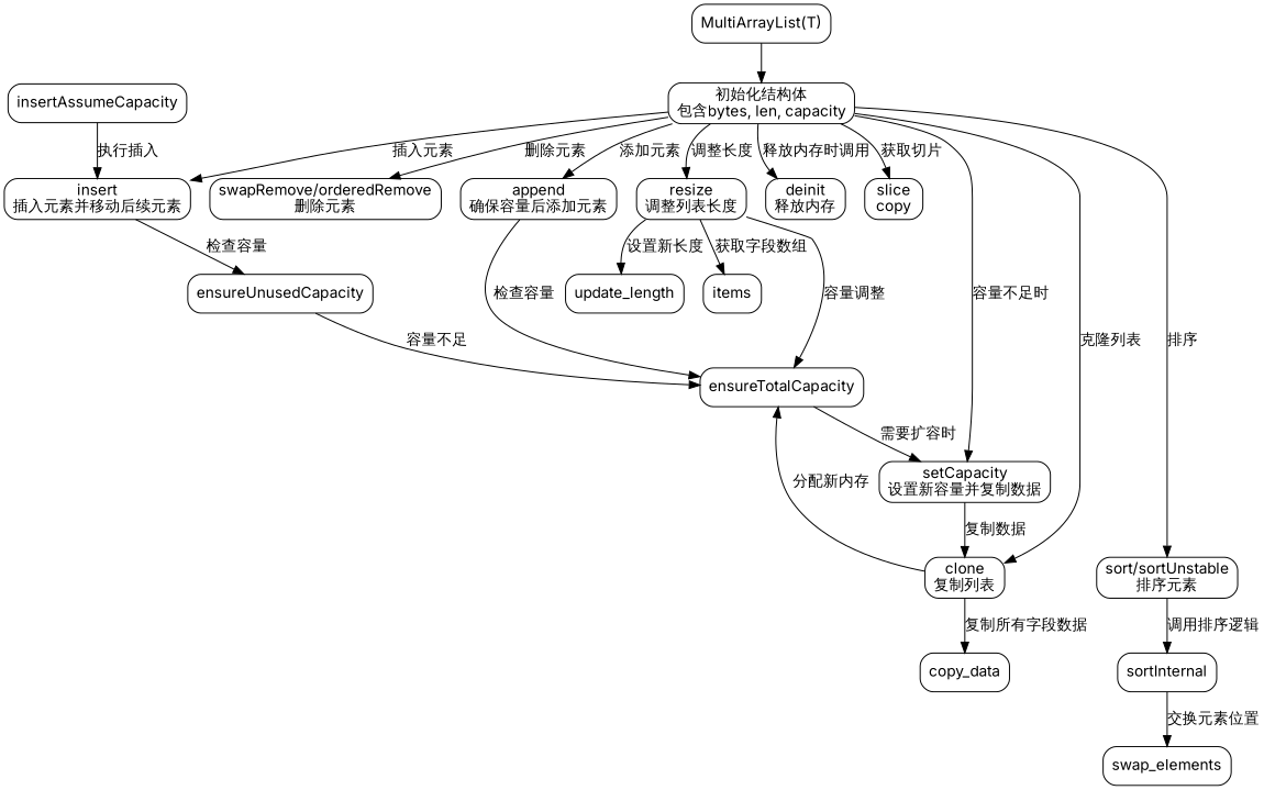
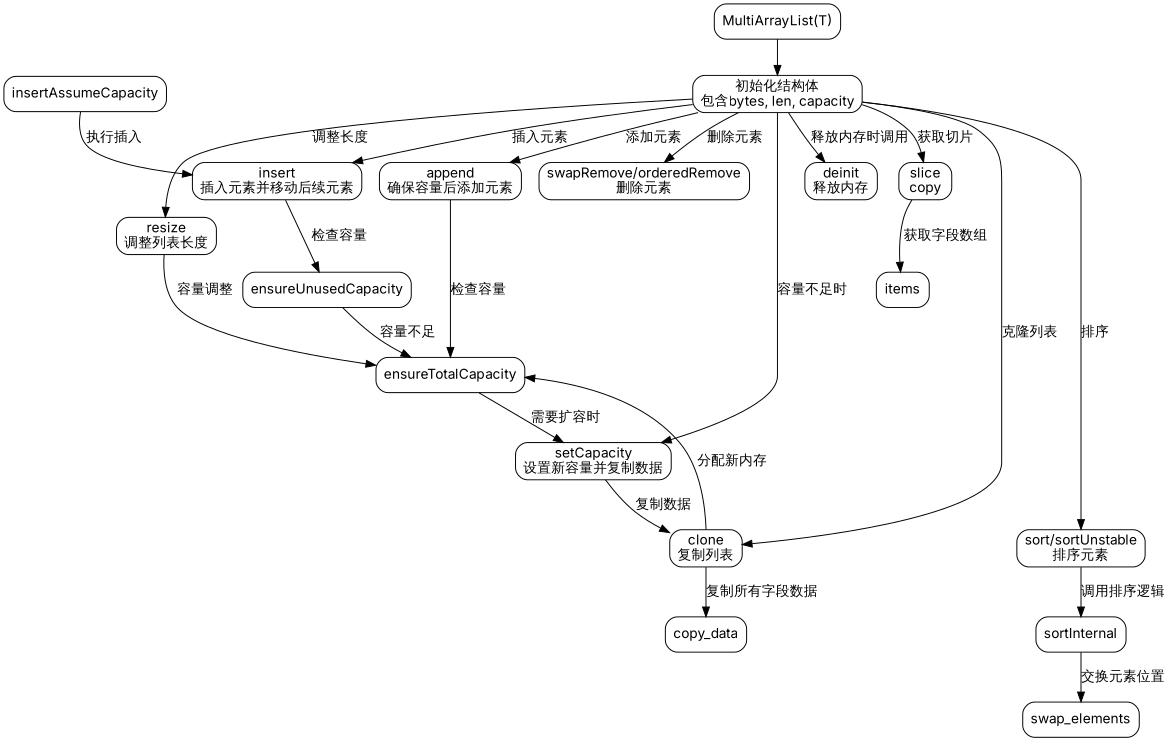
  digraph {
    fontname=Inter
    rankdir=TB
    node [fontname=Inter shape=rectangle style=rounded]
    edge [fontname=Inter]
    n1 [label="append\n确保容量后添加元素"]
    n2 [label="insert\n插入元素并移动后续元素"]
    n3 [label="swapRemove/orderedRemove\n删除元素"]
    n4 [label="sort/sortUnstable\n排序元素"]
    n5 [label="clone\n复制列表"]
    ensureTotalCapacity
    ensureUnusedCapacity
    sortInternal
    copy_data
    n10 [label="MultiArrayList(T)"]
    n11 [label="初始化结构体\n包含bytes, len, capacity"]
    n12 [label="deinit\n释放内存"]
    n13 [label="slice\ncopy"]
    n14 [label="resize\n调整列表长度"]
    n15 [label="setCapacity\n设置新容量并复制数据"]
    items
-   update_length
    insertAssumeCapacity
    swap_elements
    subgraph sub_1 {
      rank=same
      n1
      n2
      n3
    }
    subgraph sub_2 {
      rank=same
      n4
      n5
    }
    n1 -> ensureTotalCapacity [label="检查容量"]
    n2 -> ensureUnusedCapacity [label="检查容量"]
    n4 -> sortInternal [label="调用排序逻辑"]
    n5 -> ensureTotalCapacity [label="分配新内存"]
    n5 -> copy_data [label="复制所有字段数据"]
    ensureTotalCapacity -> n15 [label="需要扩容时"]
    ensureUnusedCapacity -> ensureTotalCapacity [label="容量不足"]
    sortInternal -> swap_elements [label="交换元素位置"]
    n10 -> n11
    n11 -> n1 [label="添加元素"]
    n11 -> n2 [label="插入元素"]
    n11 -> n3 [label="删除元素"]
    n11 -> n4 [label="排序"]
    n11 -> n5 [label="克隆列表"]
    n11 -> n12 [label="释放内存时调用"]
    n11 -> n13 [label="获取切片"]
    n11 -> n14 [label="调整长度"]
    n11 -> n15 [label="容量不足时"]
-   n14 -> items [label="获取字段数组"]
+   n13 -> items [label="获取字段数组"]
    n14 -> ensureTotalCapacity [label="容量调整"]
-   n14 -> update_length [label="设置新长度"]
    n15 -> n5 [label="复制数据"]
    insertAssumeCapacity -> n2 [label="执行插入"]
  }
